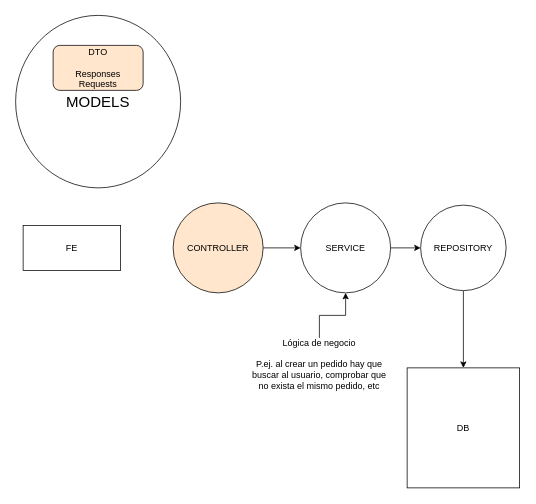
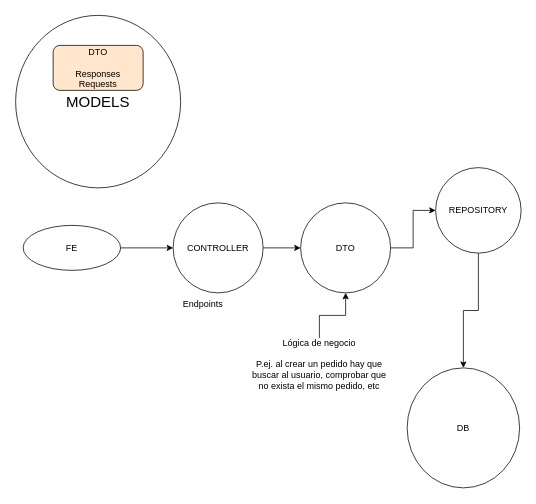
  <mxCell id="0" />
  <mxCell id="1" parent="0" />
- <mxCell id="3" value="FE" style="rounded=0;whiteSpace=wrap;html=1;" parent="1" vertex="1"><mxGeometry x="30" y="300" width="130" height="60" as="geometry" /></mxCell>
+ <mxCell id="2" style="edgeStyle=orthogonalEdgeStyle;rounded=0;orthogonalLoop=1;jettySize=auto;html=1;" parent="1" source="3" target="5" edge="1"><mxGeometry relative="1" as="geometry" /></mxCell>
+ <mxCell id="3" value="FE" style="ellipse;whiteSpace=wrap;html=1;" parent="1" vertex="1"><mxGeometry x="30" y="300" width="130" height="60" as="geometry" /></mxCell>
  <mxCell id="4" style="edgeStyle=orthogonalEdgeStyle;rounded=0;orthogonalLoop=1;jettySize=auto;html=1;" parent="1" source="5" target="7" edge="1"><mxGeometry relative="1" as="geometry" /></mxCell>
- <mxCell id="5" value="CONTROLLER" style="ellipse;whiteSpace=wrap;html=1;fillColor=#ffe6cc;" parent="1" vertex="1"><mxGeometry x="230" y="270" width="120" height="120" as="geometry" /></mxCell>
+ <mxCell id="5" value="CONTROLLER" style="ellipse;whiteSpace=wrap;html=1;" parent="1" vertex="1"><mxGeometry x="230" y="270" width="120" height="120" as="geometry" /></mxCell>
  <mxCell id="6" style="edgeStyle=orthogonalEdgeStyle;rounded=0;orthogonalLoop=1;jettySize=auto;html=1;" parent="1" source="7" target="9" edge="1"><mxGeometry relative="1" as="geometry" /></mxCell>
- <mxCell id="7" value="SERVICE" style="ellipse;whiteSpace=wrap;html=1;" parent="1" vertex="1"><mxGeometry x="400" y="270" width="120" height="120" as="geometry" /></mxCell>
+ <mxCell id="7" value="DTO" style="ellipse;whiteSpace=wrap;html=1;" parent="1" vertex="1"><mxGeometry x="400" y="270" width="120" height="120" as="geometry" /></mxCell>
  <mxCell id="8" style="edgeStyle=orthogonalEdgeStyle;rounded=0;orthogonalLoop=1;jettySize=auto;html=1;entryX=0.5;entryY=0;entryDx=0;entryDy=0;" edge="1" parent="1" source="9" target="10"><mxGeometry relative="1" as="geometry" /></mxCell>
- <mxCell id="9" value="REPOSITORY" style="ellipse;whiteSpace=wrap;html=1;" parent="1" vertex="1"><mxGeometry x="560" y="273" width="114" height="114" as="geometry" /></mxCell>
- <mxCell id="10" value="DB" style="whiteSpace=wrap;html=1;rounded=0;" parent="1" vertex="1"><mxGeometry x="542" y="490" width="150" height="160" as="geometry" /></mxCell>
+ <mxCell id="9" value="REPOSITORY" style="ellipse;whiteSpace=wrap;html=1;" parent="1" vertex="1"><mxGeometry x="580" y="223" width="114" height="114" as="geometry" /></mxCell>
+ <mxCell id="10" value="DB" style="ellipse;whiteSpace=wrap;html=1;" parent="1" vertex="1"><mxGeometry x="542" y="490" width="150" height="160" as="geometry" /></mxCell>
+ <mxCell id="11" value="Endpoints" style="text;html=1;strokeColor=none;fillColor=none;align=center;verticalAlign=middle;whiteSpace=wrap;rounded=0;" parent="1" vertex="1"><mxGeometry x="240" y="390" width="60" height="30" as="geometry" /></mxCell>
  <mxCell id="12" value="" style="edgeStyle=orthogonalEdgeStyle;rounded=0;orthogonalLoop=1;jettySize=auto;html=1;" edge="1" parent="1" source="13" target="7"><mxGeometry relative="1" as="geometry" /></mxCell>
  <mxCell id="13" value="Lógica de negocio&lt;br&gt;&lt;br&gt;P.ej. al crear un pedido hay que buscar al usuario, comprobar que no exista el mismo pedido, etc" style="text;strokeColor=none;align=center;fillColor=none;html=1;verticalAlign=middle;whiteSpace=wrap;rounded=0;" parent="1" vertex="1"><mxGeometry x="330" y="450" width="190" height="70" as="geometry" /></mxCell>
  <mxCell id="14" value="&lt;font style=&quot;font-size: 20px;&quot;&gt;MODELS&lt;/font&gt;" style="ellipse;whiteSpace=wrap;html=1;" parent="1" vertex="1"><mxGeometry x="20" y="20" width="220" height="230" as="geometry" /></mxCell>
  <mxCell id="15" value="DTO&lt;br&gt;&lt;br&gt;Responses&lt;br&gt;Requests" style="rounded=1;whiteSpace=wrap;html=1;fillColor=#ffe6cc;" parent="1" vertex="1"><mxGeometry x="70" y="60" width="120" height="60" as="geometry" /></mxCell>
